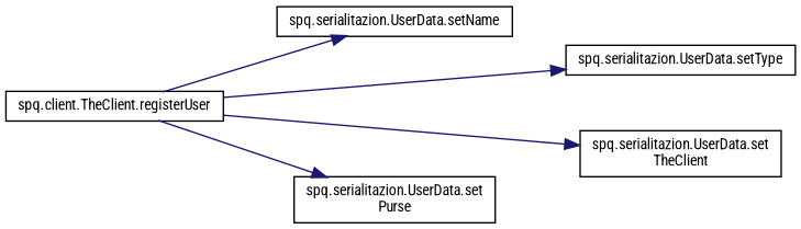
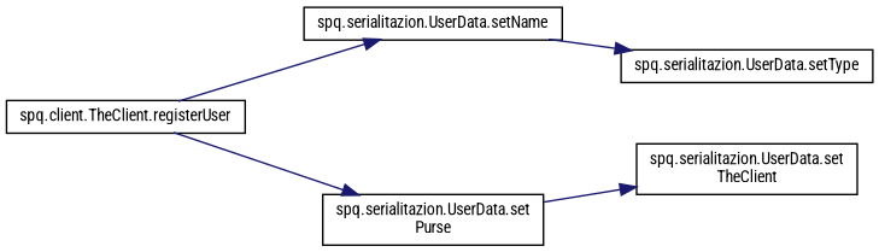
  digraph {
    fontname="Roboto Condensed"
    rankdir=LR
    node [color=black fillcolor=white fontname="Roboto Condensed" fontsize=10 shape=record style=filled]
    edge [color=midnightblue fontname="Roboto Condensed" fontsize=10 labelfontname=Helvetica labelfontsize=10 style=solid]
    n1 [height=0.2 label="spq.client.TheClient.registerUser" width=0.4]
    n2 [height=0.2 label="spq.serialitazion.UserData.setName" width=0.4]
    n3 [height=0.2 label="spq.serialitazion.UserData.set\lTheClient" width=0.4]
    n4 [height=0.2 label="spq.serialitazion.UserData.set\lPurse" width=0.4]
    n5 [height=0.2 label="spq.serialitazion.UserData.setType" width=0.4]
    n1 -> n2
-   n1 -> n3
+   n4 -> n3
    n1 -> n4
-   n1 -> n5
+   n2 -> n5
  }
